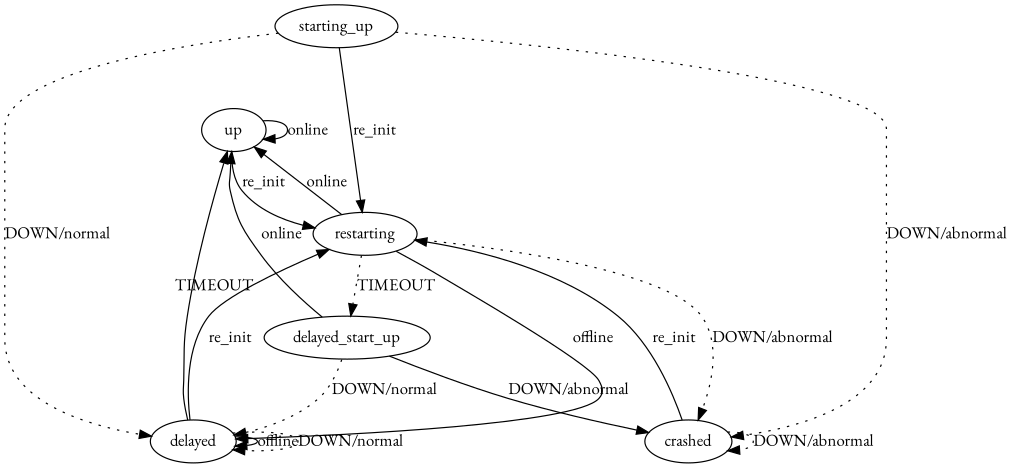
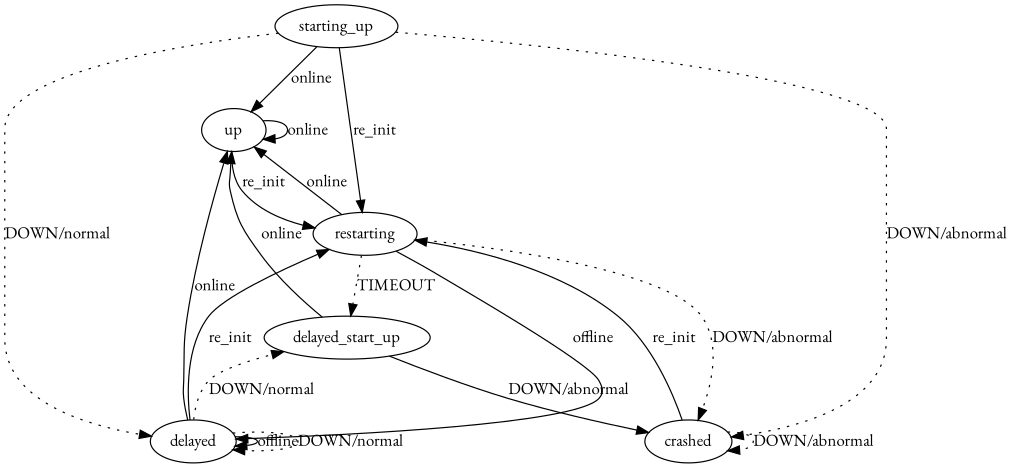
  digraph {
    fontname="EB Garamond"
    node [fontname="EB Garamond"]
    edge [fontname="EB Garamond"]
    starting_up
    up
    n3 [label=delayed]
    crashed
    restarting
    delayed_start_up
+   starting_up -> up [label=online]
    starting_up -> n3 [label="DOWN/normal" style=dotted]
    starting_up -> crashed [label="DOWN/abnormal" style=dotted]
    starting_up -> restarting [label=re_init]
    up -> up [label=online]
    up -> restarting [label=re_init]
-   n3 -> up [label=TIMEOUT]
+   n3 -> up [label=online]
    n3 -> n3 [label=offline]
    n3 -> n3 [label="DOWN/normal" style=dotted]
    n3 -> restarting [label=re_init]
    crashed -> crashed [label="DOWN/abnormal" style=dotted]
    crashed -> restarting [label=re_init]
    restarting -> up [label=online]
    restarting -> n3 [label=offline]
    restarting -> crashed [label="DOWN/abnormal" style=dotted]
    restarting -> delayed_start_up [label=TIMEOUT style=dotted]
    delayed_start_up -> up [label=online]
-   delayed_start_up -> n3 [label="DOWN/normal" style=dotted]
+   n3 -> delayed_start_up [label="DOWN/normal" style=dotted]
    delayed_start_up -> crashed [label="DOWN/abnormal" style=solid]
  }
